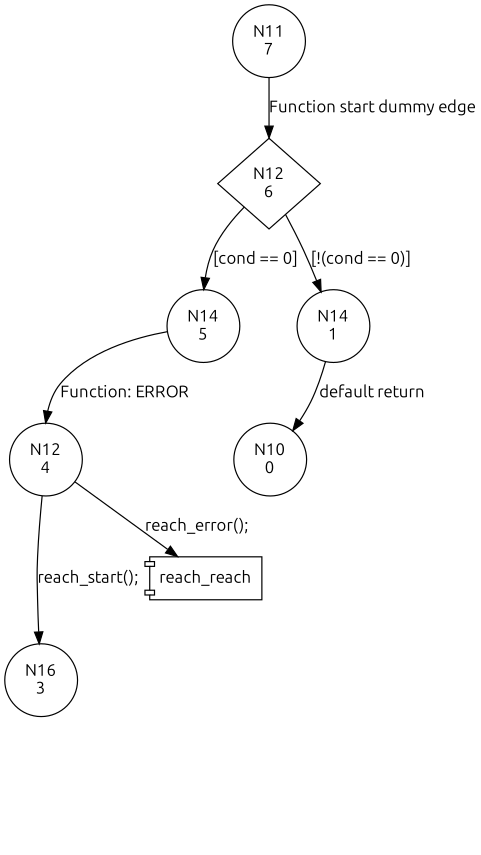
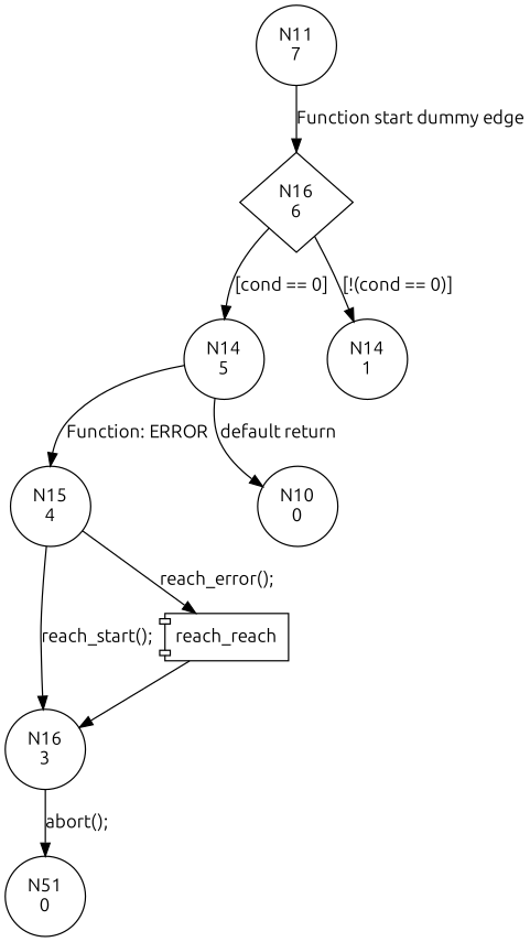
  digraph {
    fontname=Ubuntu
    node [fontname=Ubuntu shape=circle]
    edge [fontname=Ubuntu]
    n1 [label="N11\n7"]
-   n2 [label="N12\n6" shape=diamond]
+   n2 [label="N16\n6" shape=diamond]
    n3 [label="N14\n5"]
    n4 [label="N14\n1"]
-   n5 [label="N12\n4"]
+   n5 [label="N15\n4"]
    n6 [label="N10\n0"]
    n7 [label="N16\n3"]
    n8 [label=reach_reach shape=component]
+   n9 [label="N51\n0"]
    n1 -> n2 [label="Function start dummy edge"]
    n2 -> n3 [label="[cond == 0]"]
    n2 -> n4 [label="[!(cond == 0)]"]
    n3 -> n5 [label="Function: ERROR"]
-   n4 -> n6 [label="default return"]
+   n3 -> n6 [label="default return"]
    n5 -> n7 [label="reach_start();"]
    n5 -> n8 [label="reach_error();"]
+   n7 -> n9 [label="abort();"]
+   n8 -> n7
  }
